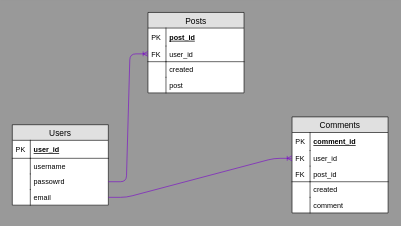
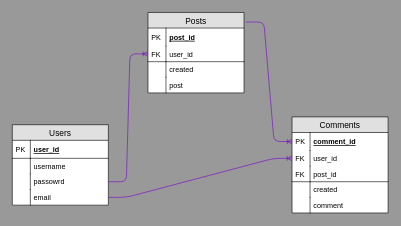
  <mxCell id="0" />
  <mxCell id="1" parent="0" />
  <mxCell id="2" value="Users" style="swimlane;fontStyle=0;childLayout=stackLayout;horizontal=1;startSize=26;fillColor=#e0e0e0;horizontalStack=0;resizeParent=1;resizeParentMax=0;resizeLast=0;collapsible=1;marginBottom=0;swimlaneFillColor=#ffffff;align=center;fontSize=14;" parent="1" vertex="1"><mxGeometry x="20" y="207" width="160" height="134" as="geometry" /></mxCell>
  <mxCell id="3" value="user_id" style="shape=partialRectangle;top=0;left=0;right=0;bottom=1;align=left;verticalAlign=middle;fillColor=none;spacingLeft=34;spacingRight=4;overflow=hidden;rotatable=0;points=[[0,0.5],[1,0.5]];portConstraint=eastwest;dropTarget=0;fontStyle=5;fontSize=12;" parent="2" vertex="1"><mxGeometry y="26" width="160" height="30" as="geometry" /></mxCell>
  <mxCell id="4" value="PK" style="shape=partialRectangle;top=0;left=0;bottom=0;fillColor=none;align=left;verticalAlign=middle;spacingLeft=4;spacingRight=4;overflow=hidden;rotatable=0;points=[];portConstraint=eastwest;part=1;fontSize=12;" parent="3" vertex="1" connectable="0"><mxGeometry width="30" height="30" as="geometry" /></mxCell>
  <mxCell id="5" value="username" style="shape=partialRectangle;top=0;left=0;right=0;bottom=0;align=left;verticalAlign=top;fillColor=none;spacingLeft=34;spacingRight=4;overflow=hidden;rotatable=0;points=[[0,0.5],[1,0.5]];portConstraint=eastwest;dropTarget=0;fontSize=12;" parent="2" vertex="1"><mxGeometry y="56" width="160" height="26" as="geometry" /></mxCell>
  <mxCell id="6" value="" style="shape=partialRectangle;top=0;left=0;bottom=0;fillColor=none;align=left;verticalAlign=top;spacingLeft=4;spacingRight=4;overflow=hidden;rotatable=0;points=[];portConstraint=eastwest;part=1;fontSize=12;" parent="5" vertex="1" connectable="0"><mxGeometry width="30" height="26" as="geometry" /></mxCell>
  <mxCell id="7" value="passowrd" style="shape=partialRectangle;top=0;left=0;right=0;bottom=0;align=left;verticalAlign=top;fillColor=none;spacingLeft=34;spacingRight=4;overflow=hidden;rotatable=0;points=[[0,0.5],[1,0.5]];portConstraint=eastwest;dropTarget=0;fontSize=12;" parent="2" vertex="1"><mxGeometry y="82" width="160" height="26" as="geometry" /></mxCell>
  <mxCell id="8" value="" style="shape=partialRectangle;top=0;left=0;bottom=0;fillColor=none;align=left;verticalAlign=top;spacingLeft=4;spacingRight=4;overflow=hidden;rotatable=0;points=[];portConstraint=eastwest;part=1;fontSize=12;" parent="7" vertex="1" connectable="0"><mxGeometry width="30" height="26" as="geometry" /></mxCell>
  <mxCell id="9" value="email" style="shape=partialRectangle;top=0;left=0;right=0;bottom=0;align=left;verticalAlign=top;fillColor=none;spacingLeft=34;spacingRight=4;overflow=hidden;rotatable=0;points=[[0,0.5],[1,0.5]];portConstraint=eastwest;dropTarget=0;fontSize=12;" parent="2" vertex="1"><mxGeometry y="108" width="160" height="26" as="geometry" /></mxCell>
  <mxCell id="10" value="" style="shape=partialRectangle;top=0;left=0;bottom=0;fillColor=none;align=left;verticalAlign=top;spacingLeft=4;spacingRight=4;overflow=hidden;rotatable=0;points=[];portConstraint=eastwest;part=1;fontSize=12;" parent="9" vertex="1" connectable="0"><mxGeometry width="30" height="26" as="geometry" /></mxCell>
  <mxCell id="11" value="Posts" style="swimlane;fontStyle=0;childLayout=stackLayout;horizontal=1;startSize=26;fillColor=#e0e0e0;horizontalStack=0;resizeParent=1;resizeParentMax=0;resizeLast=0;collapsible=1;marginBottom=0;swimlaneFillColor=#ffffff;align=center;fontSize=14;" parent="1" vertex="1"><mxGeometry x="246" y="20" width="160" height="134" as="geometry" /></mxCell>
  <mxCell id="12" value="post_id" style="shape=partialRectangle;top=0;left=0;right=0;bottom=1;align=left;verticalAlign=middle;fillColor=none;spacingLeft=34;spacingRight=4;overflow=hidden;rotatable=0;points=[[0,0.5],[1,0.5]];portConstraint=eastwest;dropTarget=0;fontStyle=5;fontSize=12;strokeColor=none;" parent="11" vertex="1"><mxGeometry y="26" width="160" height="30" as="geometry" /></mxCell>
  <mxCell id="13" value="PK" style="shape=partialRectangle;top=0;left=0;bottom=0;fillColor=none;align=left;verticalAlign=middle;spacingLeft=4;spacingRight=4;overflow=hidden;rotatable=0;points=[];portConstraint=eastwest;part=1;fontSize=12;" parent="12" vertex="1" connectable="0"><mxGeometry width="30" height="30" as="geometry" /></mxCell>
  <mxCell id="14" value="user_id" style="shape=partialRectangle;top=0;left=0;right=0;bottom=1;align=left;verticalAlign=top;fillColor=none;spacingLeft=34;spacingRight=4;overflow=hidden;rotatable=0;points=[[0,0.5],[1,0.5]];portConstraint=eastwest;dropTarget=0;fontSize=12;strokeColor=#000000;" parent="11" vertex="1"><mxGeometry y="56" width="160" height="26" as="geometry" /></mxCell>
  <mxCell id="15" value="FK" style="shape=partialRectangle;top=0;left=0;bottom=0;fillColor=none;align=left;verticalAlign=top;spacingLeft=4;spacingRight=4;overflow=hidden;rotatable=0;points=[];portConstraint=eastwest;part=1;fontSize=12;" parent="14" vertex="1" connectable="0"><mxGeometry width="30" height="26" as="geometry" /></mxCell>
  <mxCell id="16" value="created" style="shape=partialRectangle;top=0;left=0;right=0;bottom=0;align=left;verticalAlign=top;fillColor=none;spacingLeft=34;spacingRight=4;overflow=hidden;rotatable=0;points=[[0,0.5],[1,0.5]];portConstraint=eastwest;dropTarget=0;fontSize=12;" parent="11" vertex="1"><mxGeometry y="82" width="160" height="26" as="geometry" /></mxCell>
  <mxCell id="17" value="" style="shape=partialRectangle;top=0;left=0;bottom=0;fillColor=none;align=left;verticalAlign=top;spacingLeft=4;spacingRight=4;overflow=hidden;rotatable=0;points=[];portConstraint=eastwest;part=1;fontSize=12;" parent="16" vertex="1" connectable="0"><mxGeometry width="30" height="26" as="geometry" /></mxCell>
  <mxCell id="18" value="post" style="shape=partialRectangle;top=0;left=0;right=0;bottom=0;align=left;verticalAlign=top;fillColor=none;spacingLeft=34;spacingRight=4;overflow=hidden;rotatable=0;points=[[0,0.5],[1,0.5]];portConstraint=eastwest;dropTarget=0;fontSize=12;" parent="11" vertex="1"><mxGeometry y="108" width="160" height="26" as="geometry" /></mxCell>
  <mxCell id="19" value="" style="shape=partialRectangle;top=0;left=0;bottom=0;fillColor=none;align=left;verticalAlign=top;spacingLeft=4;spacingRight=4;overflow=hidden;rotatable=0;points=[];portConstraint=eastwest;part=1;fontSize=12;" parent="18" vertex="1" connectable="0"><mxGeometry width="30" height="26" as="geometry" /></mxCell>
  <mxCell id="20" value="Comments" style="swimlane;fontStyle=0;childLayout=stackLayout;horizontal=1;startSize=26;fillColor=#e0e0e0;horizontalStack=0;resizeParent=1;resizeParentMax=0;resizeLast=0;collapsible=1;marginBottom=0;swimlaneFillColor=#ffffff;align=center;fontSize=14;" parent="1" vertex="1"><mxGeometry x="486" y="194" width="160" height="160" as="geometry" /></mxCell>
  <mxCell id="21" value="comment_id" style="shape=partialRectangle;top=0;left=0;right=0;bottom=1;align=left;verticalAlign=middle;fillColor=none;spacingLeft=34;spacingRight=4;overflow=hidden;rotatable=0;points=[[0,0.5],[1,0.5]];portConstraint=eastwest;dropTarget=0;fontStyle=5;fontSize=12;strokeColor=none;" parent="20" vertex="1"><mxGeometry y="26" width="160" height="30" as="geometry" /></mxCell>
  <mxCell id="22" value="PK" style="shape=partialRectangle;top=0;left=0;bottom=0;fillColor=none;align=left;verticalAlign=middle;spacingLeft=4;spacingRight=4;overflow=hidden;rotatable=0;points=[];portConstraint=eastwest;part=1;fontSize=12;" parent="21" vertex="1" connectable="0"><mxGeometry width="30" height="30" as="geometry" /></mxCell>
  <mxCell id="23" value="user_id" style="shape=partialRectangle;top=0;left=0;right=0;bottom=1;align=left;verticalAlign=top;fillColor=none;spacingLeft=34;spacingRight=4;overflow=hidden;rotatable=0;points=[[0,0.5],[1,0.5]];portConstraint=eastwest;dropTarget=0;fontSize=12;strokeColor=none;" parent="20" vertex="1"><mxGeometry y="56" width="160" height="26" as="geometry" /></mxCell>
  <mxCell id="24" value="FK" style="shape=partialRectangle;top=0;left=0;bottom=0;fillColor=none;align=left;verticalAlign=top;spacingLeft=4;spacingRight=4;overflow=hidden;rotatable=0;points=[];portConstraint=eastwest;part=1;fontSize=12;" parent="23" vertex="1" connectable="0"><mxGeometry width="30" height="26" as="geometry" /></mxCell>
  <mxCell id="25" value="post_id" style="shape=partialRectangle;top=0;left=0;right=0;bottom=1;align=left;verticalAlign=top;fillColor=none;spacingLeft=34;spacingRight=4;overflow=hidden;rotatable=0;points=[[0,0.5],[1,0.5]];portConstraint=eastwest;dropTarget=0;fontSize=12;" parent="20" vertex="1"><mxGeometry y="82" width="160" height="26" as="geometry" /></mxCell>
  <mxCell id="26" value="FK" style="shape=partialRectangle;top=0;left=0;bottom=0;fillColor=none;align=left;verticalAlign=top;spacingLeft=4;spacingRight=4;overflow=hidden;rotatable=0;points=[];portConstraint=eastwest;part=1;fontSize=12;" parent="25" vertex="1" connectable="0"><mxGeometry width="30" height="26" as="geometry" /></mxCell>
  <mxCell id="27" value="created" style="shape=partialRectangle;top=0;left=0;right=0;bottom=0;align=left;verticalAlign=top;fillColor=none;spacingLeft=34;spacingRight=4;overflow=hidden;rotatable=0;points=[[0,0.5],[1,0.5]];portConstraint=eastwest;dropTarget=0;fontSize=12;" parent="20" vertex="1"><mxGeometry y="108" width="160" height="26" as="geometry" /></mxCell>
  <mxCell id="28" value="" style="shape=partialRectangle;top=0;left=0;bottom=0;fillColor=none;align=left;verticalAlign=top;spacingLeft=4;spacingRight=4;overflow=hidden;rotatable=0;points=[];portConstraint=eastwest;part=1;fontSize=12;" parent="27" vertex="1" connectable="0"><mxGeometry width="30" height="26" as="geometry" /></mxCell>
  <mxCell id="29" value="comment" style="shape=partialRectangle;top=0;left=0;right=0;bottom=0;align=left;verticalAlign=top;fillColor=none;spacingLeft=34;spacingRight=4;overflow=hidden;rotatable=0;points=[[0,0.5],[1,0.5]];portConstraint=eastwest;dropTarget=0;fontSize=12;" parent="20" vertex="1"><mxGeometry y="134" width="160" height="26" as="geometry" /></mxCell>
  <mxCell id="30" value="" style="shape=partialRectangle;top=0;left=0;bottom=0;fillColor=none;align=left;verticalAlign=top;spacingLeft=4;spacingRight=4;overflow=hidden;rotatable=0;points=[];portConstraint=eastwest;part=1;fontSize=12;" parent="29" vertex="1" connectable="0"><mxGeometry width="30" height="26" as="geometry" /></mxCell>
  <mxCell id="31" value="" style="edgeStyle=entityRelationEdgeStyle;fontSize=12;html=1;endArrow=ERoneToMany;entryX=0;entryY=0.5;entryDx=0;entryDy=0;fillColor=#aa00ff;strokeColor=#7700CC;exitX=1;exitY=0.5;exitDx=0;exitDy=0;" parent="1" target="14" edge="1" source="7"><mxGeometry width="100" height="100" relative="1" as="geometry"><mxPoint x="164" y="-140" as="sourcePoint" /><mxPoint x="324" y="-81" as="targetPoint" /></mxGeometry></mxCell>
  <mxCell id="32" value="" style="edgeStyle=entityRelationEdgeStyle;fontSize=12;html=1;endArrow=ERoneToMany;exitX=1;exitY=0.5;exitDx=0;exitDy=0;entryX=0;entryY=0.5;entryDx=0;entryDy=0;fillColor=#aa00ff;strokeColor=#7700CC;" parent="1" source="9" target="23" edge="1"><mxGeometry width="100" height="100" relative="1" as="geometry"><mxPoint x="4" y="370" as="sourcePoint" /><mxPoint x="324" y="135" as="targetPoint" /></mxGeometry></mxCell>
+ <mxCell id="33" value="" style="edgeStyle=entityRelationEdgeStyle;fontSize=12;html=1;endArrow=ERoneToMany;exitX=1.019;exitY=0.119;exitDx=0;exitDy=0;exitPerimeter=0;fillColor=#aa00ff;strokeColor=#7700CC;entryX=0;entryY=0.5;entryDx=0;entryDy=0;" parent="1" source="11" target="21" edge="1"><mxGeometry width="100" height="100" relative="1" as="geometry"><mxPoint x="514" y="-139" as="sourcePoint" /><mxPoint x="543" y="76" as="targetPoint" /></mxGeometry></mxCell>
